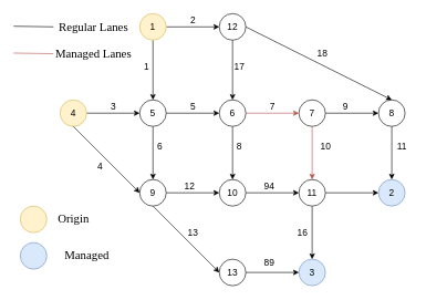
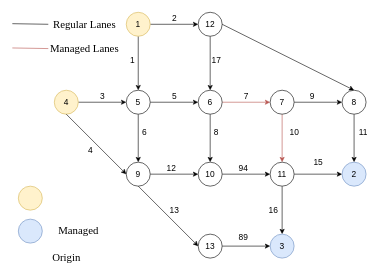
  <mxCell id="0" />
  <mxCell id="1" parent="0" />
  <mxCell id="2" value="" style="edgeStyle=orthogonalEdgeStyle;rounded=0;orthogonalLoop=1;jettySize=auto;html=1;fontSize=14;" parent="1" source="3" target="6" edge="1"><mxGeometry relative="1" as="geometry" /></mxCell>
  <mxCell id="3" value="&lt;font style=&quot;font-size: 14px&quot;&gt;4&lt;/font&gt;" style="ellipse;whiteSpace=wrap;html=1;aspect=fixed;fillColor=#fff2cc;strokeColor=#d6b656;" parent="1" vertex="1"><mxGeometry x="90" y="150" width="40" height="40" as="geometry" /></mxCell>
  <mxCell id="4" value="" style="edgeStyle=orthogonalEdgeStyle;rounded=0;orthogonalLoop=1;jettySize=auto;html=1;fontSize=14;" parent="1" source="6" target="8" edge="1"><mxGeometry relative="1" as="geometry" /></mxCell>
  <mxCell id="5" value="" style="edgeStyle=orthogonalEdgeStyle;rounded=0;orthogonalLoop=1;jettySize=auto;html=1;fontSize=14;" parent="1" source="6" target="18" edge="1"><mxGeometry relative="1" as="geometry" /></mxCell>
  <mxCell id="6" value="&lt;font style=&quot;font-size: 14px&quot;&gt;5&lt;/font&gt;" style="ellipse;whiteSpace=wrap;html=1;aspect=fixed;" parent="1" vertex="1"><mxGeometry x="210" y="150" width="40" height="40" as="geometry" /></mxCell>
  <mxCell id="7" value="" style="edgeStyle=orthogonalEdgeStyle;rounded=0;orthogonalLoop=1;jettySize=auto;html=1;fontSize=14;" parent="1" source="8" target="14" edge="1"><mxGeometry relative="1" as="geometry" /></mxCell>
  <mxCell id="8" value="&lt;font style=&quot;font-size: 14px&quot;&gt;9&lt;/font&gt;" style="ellipse;whiteSpace=wrap;html=1;aspect=fixed;" parent="1" vertex="1"><mxGeometry x="210" y="270" width="40" height="40" as="geometry" /></mxCell>
  <mxCell id="9" value="3" style="text;html=1;align=center;verticalAlign=middle;resizable=0;points=[];autosize=1;strokeColor=none;fillColor=none;fontSize=14;" parent="1" vertex="1"><mxGeometry x="160" y="150" width="20" height="20" as="geometry" /></mxCell>
  <mxCell id="10" value="6" style="text;html=1;align=center;verticalAlign=middle;resizable=0;points=[];autosize=1;strokeColor=none;fillColor=none;fontSize=14;" parent="1" vertex="1"><mxGeometry x="230" y="210" width="20" height="20" as="geometry" /></mxCell>
  <mxCell id="11" value="" style="endArrow=classic;html=1;rounded=0;fontSize=14;exitX=0.5;exitY=1;exitDx=0;exitDy=0;entryX=0;entryY=0.5;entryDx=0;entryDy=0;" parent="1" source="3" target="8" edge="1"><mxGeometry width="50" height="50" relative="1" as="geometry"><mxPoint x="200" y="340" as="sourcePoint" /><mxPoint x="250" y="290" as="targetPoint" /></mxGeometry></mxCell>
  <mxCell id="12" value="4" style="text;html=1;align=center;verticalAlign=middle;resizable=0;points=[];autosize=1;strokeColor=none;fillColor=none;fontSize=14;" parent="1" vertex="1"><mxGeometry x="140" y="240" width="20" height="20" as="geometry" /></mxCell>
  <mxCell id="13" value="" style="edgeStyle=orthogonalEdgeStyle;rounded=0;orthogonalLoop=1;jettySize=auto;html=1;fontSize=14;" parent="1" source="14" target="27" edge="1"><mxGeometry relative="1" as="geometry" /></mxCell>
  <mxCell id="14" value="&lt;font style=&quot;font-size: 14px&quot;&gt;10&lt;/font&gt;" style="ellipse;whiteSpace=wrap;html=1;aspect=fixed;" parent="1" vertex="1"><mxGeometry x="330" y="270" width="40" height="40" as="geometry" /></mxCell>
  <mxCell id="15" value="12" style="text;html=1;align=center;verticalAlign=middle;resizable=0;points=[];autosize=1;strokeColor=none;fillColor=none;fontSize=14;" parent="1" vertex="1"><mxGeometry x="270" y="270" width="30" height="20" as="geometry" /></mxCell>
  <mxCell id="16" value="" style="edgeStyle=orthogonalEdgeStyle;rounded=0;orthogonalLoop=1;jettySize=auto;html=1;fontSize=14;" parent="1" source="18" target="14" edge="1"><mxGeometry relative="1" as="geometry" /></mxCell>
  <mxCell id="17" value="" style="edgeStyle=orthogonalEdgeStyle;rounded=0;orthogonalLoop=1;jettySize=auto;html=1;fontSize=14;fillColor=#f8cecc;strokeColor=#b85450;" parent="1" source="18" target="23" edge="1"><mxGeometry relative="1" as="geometry" /></mxCell>
  <mxCell id="18" value="&lt;font style=&quot;font-size: 14px&quot;&gt;6&lt;/font&gt;" style="ellipse;whiteSpace=wrap;html=1;aspect=fixed;" parent="1" vertex="1"><mxGeometry x="330" y="150" width="40" height="40" as="geometry" /></mxCell>
  <mxCell id="19" value="5" style="text;html=1;align=center;verticalAlign=middle;resizable=0;points=[];autosize=1;strokeColor=none;fillColor=none;fontSize=14;" parent="1" vertex="1"><mxGeometry x="280" y="150" width="20" height="20" as="geometry" /></mxCell>
  <mxCell id="20" value="8" style="text;html=1;align=center;verticalAlign=middle;resizable=0;points=[];autosize=1;strokeColor=none;fillColor=none;fontSize=14;" parent="1" vertex="1"><mxGeometry x="350" y="210" width="20" height="20" as="geometry" /></mxCell>
  <mxCell id="21" value="" style="edgeStyle=orthogonalEdgeStyle;rounded=0;orthogonalLoop=1;jettySize=auto;html=1;fontSize=14;fillColor=#f8cecc;strokeColor=#b85450;" parent="1" source="23" target="27" edge="1"><mxGeometry relative="1" as="geometry" /></mxCell>
  <mxCell id="22" value="" style="edgeStyle=orthogonalEdgeStyle;rounded=0;orthogonalLoop=1;jettySize=auto;html=1;fontSize=14;" parent="1" source="23" target="39" edge="1"><mxGeometry relative="1" as="geometry" /></mxCell>
  <mxCell id="23" value="&lt;font style=&quot;font-size: 14px&quot;&gt;7&lt;/font&gt;" style="ellipse;whiteSpace=wrap;html=1;aspect=fixed;" parent="1" vertex="1"><mxGeometry x="450" y="150" width="40" height="40" as="geometry" /></mxCell>
  <mxCell id="24" value="7" style="text;html=1;align=center;verticalAlign=middle;resizable=0;points=[];autosize=1;strokeColor=none;fillColor=none;fontSize=14;" parent="1" vertex="1"><mxGeometry x="400" y="150" width="20" height="20" as="geometry" /></mxCell>
  <mxCell id="25" value="" style="edgeStyle=orthogonalEdgeStyle;rounded=0;orthogonalLoop=1;jettySize=auto;html=1;fontSize=14;" parent="1" source="27" target="43" edge="1"><mxGeometry relative="1" as="geometry" /></mxCell>
  <mxCell id="26" value="" style="edgeStyle=orthogonalEdgeStyle;rounded=0;orthogonalLoop=1;jettySize=auto;html=1;fontSize=14;" parent="1" source="27" target="45" edge="1"><mxGeometry relative="1" as="geometry" /></mxCell>
  <mxCell id="27" value="&lt;font style=&quot;font-size: 14px&quot;&gt;11&lt;/font&gt;" style="ellipse;whiteSpace=wrap;html=1;aspect=fixed;" parent="1" vertex="1"><mxGeometry x="450" y="270" width="40" height="40" as="geometry" /></mxCell>
  <mxCell id="28" value="94" style="text;html=1;align=center;verticalAlign=middle;resizable=0;points=[];autosize=1;strokeColor=none;fillColor=none;fontSize=14;" parent="1" vertex="1"><mxGeometry x="390" y="270" width="30" height="20" as="geometry" /></mxCell>
  <mxCell id="29" value="10" style="text;html=1;align=center;verticalAlign=middle;resizable=0;points=[];autosize=1;strokeColor=none;fillColor=none;fontSize=14;rotation=0;" parent="1" vertex="1"><mxGeometry x="475" y="210" width="30" height="20" as="geometry" /></mxCell>
  <mxCell id="30" value="" style="edgeStyle=orthogonalEdgeStyle;rounded=0;orthogonalLoop=1;jettySize=auto;html=1;fontSize=14;" parent="1" source="32" target="6" edge="1"><mxGeometry relative="1" as="geometry" /></mxCell>
  <mxCell id="31" value="" style="edgeStyle=orthogonalEdgeStyle;rounded=0;orthogonalLoop=1;jettySize=auto;html=1;fontSize=14;" parent="1" source="32" target="35" edge="1"><mxGeometry relative="1" as="geometry" /></mxCell>
  <mxCell id="32" value="&lt;font style=&quot;font-size: 14px&quot;&gt;1&lt;/font&gt;" style="ellipse;whiteSpace=wrap;html=1;aspect=fixed;fillColor=#fff2cc;strokeColor=#d6b656;" parent="1" vertex="1"><mxGeometry x="210" y="20" width="40" height="40" as="geometry" /></mxCell>
  <mxCell id="33" value="1" style="text;html=1;align=center;verticalAlign=middle;resizable=0;points=[];autosize=1;strokeColor=none;fillColor=none;fontSize=14;" parent="1" vertex="1"><mxGeometry x="210" y="90" width="20" height="20" as="geometry" /></mxCell>
  <mxCell id="34" value="" style="edgeStyle=orthogonalEdgeStyle;rounded=0;orthogonalLoop=1;jettySize=auto;html=1;fontSize=14;" parent="1" source="35" target="18" edge="1"><mxGeometry relative="1" as="geometry" /></mxCell>
  <mxCell id="35" value="&lt;font style=&quot;font-size: 14px&quot;&gt;12&lt;/font&gt;" style="ellipse;whiteSpace=wrap;html=1;aspect=fixed;" parent="1" vertex="1"><mxGeometry x="330" y="20" width="40" height="40" as="geometry" /></mxCell>
  <mxCell id="36" value="2" style="text;html=1;align=center;verticalAlign=middle;resizable=0;points=[];autosize=1;strokeColor=none;fillColor=none;fontSize=14;" parent="1" vertex="1"><mxGeometry x="280" y="20" width="20" height="20" as="geometry" /></mxCell>
  <mxCell id="37" value="17" style="text;html=1;align=center;verticalAlign=middle;resizable=0;points=[];autosize=1;strokeColor=none;fillColor=none;fontSize=14;" parent="1" vertex="1"><mxGeometry x="345" y="90" width="30" height="20" as="geometry" /></mxCell>
  <mxCell id="38" value="" style="edgeStyle=orthogonalEdgeStyle;rounded=0;orthogonalLoop=1;jettySize=auto;html=1;fontSize=14;" parent="1" source="39" target="45" edge="1"><mxGeometry relative="1" as="geometry" /></mxCell>
  <mxCell id="39" value="&lt;span style=&quot;font-size: 14px&quot;&gt;8&lt;/span&gt;" style="ellipse;whiteSpace=wrap;html=1;aspect=fixed;" parent="1" vertex="1"><mxGeometry x="570" y="150" width="40" height="40" as="geometry" /></mxCell>
  <mxCell id="40" value="9" style="text;html=1;align=center;verticalAlign=middle;resizable=0;points=[];autosize=1;strokeColor=none;fillColor=none;fontSize=14;" parent="1" vertex="1"><mxGeometry x="510" y="150" width="20" height="20" as="geometry" /></mxCell>
  <mxCell id="41" value="" style="endArrow=classic;html=1;rounded=0;fontSize=14;exitX=1;exitY=0.5;exitDx=0;exitDy=0;entryX=0.5;entryY=0;entryDx=0;entryDy=0;" parent="1" source="35" target="39" edge="1"><mxGeometry width="50" height="50" relative="1" as="geometry"><mxPoint x="440" y="100" as="sourcePoint" /><mxPoint x="490" y="50" as="targetPoint" /></mxGeometry></mxCell>
- <mxCell id="42" value="18" style="text;html=1;align=center;verticalAlign=middle;resizable=0;points=[];autosize=1;strokeColor=none;fillColor=none;fontSize=14;" parent="1" vertex="1"><mxGeometry x="470" y="70" width="30" height="20" as="geometry" /></mxCell>
  <mxCell id="43" value="&lt;font style=&quot;font-size: 14px&quot;&gt;3&lt;/font&gt;" style="ellipse;whiteSpace=wrap;html=1;aspect=fixed;fillColor=#dae8fc;strokeColor=#6c8ebf;" parent="1" vertex="1"><mxGeometry x="450" y="390" width="40" height="40" as="geometry" /></mxCell>
  <mxCell id="44" value="16" style="text;html=1;align=center;verticalAlign=middle;resizable=0;points=[];autosize=1;strokeColor=none;fillColor=none;fontSize=14;" parent="1" vertex="1"><mxGeometry x="440" y="340" width="30" height="20" as="geometry" /></mxCell>
  <mxCell id="45" value="&lt;font style=&quot;font-size: 14px&quot;&gt;2&lt;/font&gt;" style="ellipse;whiteSpace=wrap;html=1;aspect=fixed;fillColor=#dae8fc;strokeColor=#6c8ebf;" parent="1" vertex="1"><mxGeometry x="570" y="270" width="40" height="40" as="geometry" /></mxCell>
+ <mxCell id="46" value="15" style="text;html=1;align=center;verticalAlign=middle;resizable=0;points=[];autosize=1;strokeColor=none;fillColor=none;fontSize=14;" parent="1" vertex="1"><mxGeometry x="515" y="260" width="30" height="20" as="geometry" /></mxCell>
  <mxCell id="47" value="11" style="text;html=1;align=center;verticalAlign=middle;resizable=0;points=[];autosize=1;strokeColor=none;fillColor=none;fontSize=14;" parent="1" vertex="1"><mxGeometry x="590" y="210" width="30" height="20" as="geometry" /></mxCell>
  <mxCell id="48" value="" style="edgeStyle=orthogonalEdgeStyle;rounded=0;orthogonalLoop=1;jettySize=auto;html=1;fontSize=14;" parent="1" source="49" target="43" edge="1"><mxGeometry relative="1" as="geometry" /></mxCell>
  <mxCell id="49" value="&lt;font style=&quot;font-size: 14px&quot;&gt;13&lt;/font&gt;" style="ellipse;whiteSpace=wrap;html=1;aspect=fixed;" parent="1" vertex="1"><mxGeometry x="330" y="390" width="40" height="40" as="geometry" /></mxCell>
  <mxCell id="50" value="89" style="text;html=1;align=center;verticalAlign=middle;resizable=0;points=[];autosize=1;strokeColor=none;fillColor=none;fontSize=14;" parent="1" vertex="1"><mxGeometry x="390" y="385" width="30" height="20" as="geometry" /></mxCell>
  <mxCell id="51" value="" style="endArrow=classic;html=1;rounded=0;fontSize=14;entryX=0;entryY=0.5;entryDx=0;entryDy=0;exitX=0.5;exitY=1;exitDx=0;exitDy=0;" parent="1" source="8" target="49" edge="1"><mxGeometry width="50" height="50" relative="1" as="geometry"><mxPoint x="215" y="385" as="sourcePoint" /><mxPoint x="265" y="335" as="targetPoint" /></mxGeometry></mxCell>
  <mxCell id="52" value="13" style="text;html=1;align=center;verticalAlign=middle;resizable=0;points=[];autosize=1;strokeColor=none;fillColor=none;fontSize=14;" parent="1" vertex="1"><mxGeometry x="275" y="340" width="30" height="20" as="geometry" /></mxCell>
  <mxCell id="53" value="" style="ellipse;whiteSpace=wrap;html=1;aspect=fixed;fillColor=#fff2cc;strokeColor=#d6b656;" parent="1" vertex="1"><mxGeometry x="30" y="310" width="40" height="40" as="geometry" /></mxCell>
- <mxCell id="54" value="&lt;font face=&quot;Times New Roman&quot; style=&quot;font-size: 18px&quot;&gt;Origin&lt;/font&gt;" style="text;html=1;align=center;verticalAlign=middle;resizable=0;points=[];autosize=1;strokeColor=none;fillColor=none;fontSize=14;" parent="1" vertex="1"><mxGeometry x="80" y="320" width="60" height="20" as="geometry" /></mxCell>
+ <mxCell id="54" value="&lt;font face=&quot;Times New Roman&quot; style=&quot;font-size: 18px&quot;&gt;Origin&lt;/font&gt;" style="text;html=1;align=center;verticalAlign=middle;resizable=0;points=[];autosize=1;strokeColor=none;fillColor=none;fontSize=14;" parent="1" vertex="1"><mxGeometry x="80" y="420" width="60" height="20" as="geometry" /></mxCell>
  <mxCell id="55" value="" style="ellipse;whiteSpace=wrap;html=1;aspect=fixed;fillColor=#dae8fc;strokeColor=#6c8ebf;" parent="1" vertex="1"><mxGeometry x="30" y="365" width="40" height="40" as="geometry" /></mxCell>
  <mxCell id="56" value="&lt;font face=&quot;Times New Roman&quot; style=&quot;font-size: 18px&quot;&gt;Managed&lt;/font&gt;" style="text;html=1;align=center;verticalAlign=middle;resizable=0;points=[];autosize=1;strokeColor=none;fillColor=none;fontSize=14;" parent="1" vertex="1"><mxGeometry x="80" y="375" width="100" height="20" as="geometry" /></mxCell>
  <mxCell id="57" value="" style="endArrow=none;html=1;rounded=0;" edge="1" parent="1"><mxGeometry width="50" height="50" relative="1" as="geometry"><mxPoint x="20" y="39" as="sourcePoint" /><mxPoint x="80" y="40" as="targetPoint" /></mxGeometry></mxCell>
  <mxCell id="58" value="" style="endArrow=none;html=1;rounded=0;fillColor=#f8cecc;strokeColor=#b85450;" edge="1" parent="1"><mxGeometry width="50" height="50" relative="1" as="geometry"><mxPoint x="20" y="79.5" as="sourcePoint" /><mxPoint x="80" y="80.5" as="targetPoint" /></mxGeometry></mxCell>
  <mxCell id="59" value="&lt;font face=&quot;Times New Roman&quot; style=&quot;font-size: 18px&quot;&gt;Regular Lanes&lt;/font&gt;" style="text;html=1;align=center;verticalAlign=middle;resizable=0;points=[];autosize=1;strokeColor=none;fillColor=none;fontSize=14;" vertex="1" parent="1"><mxGeometry x="80" y="30" width="120" height="20" as="geometry" /></mxCell>
  <mxCell id="60" value="&lt;font face=&quot;Times New Roman&quot; style=&quot;font-size: 18px&quot;&gt;Managed Lanes&lt;/font&gt;" style="text;html=1;align=center;verticalAlign=middle;resizable=0;points=[];autosize=1;strokeColor=none;fillColor=none;fontSize=14;" vertex="1" parent="1"><mxGeometry x="75" y="70" width="130" height="20" as="geometry" /></mxCell>
